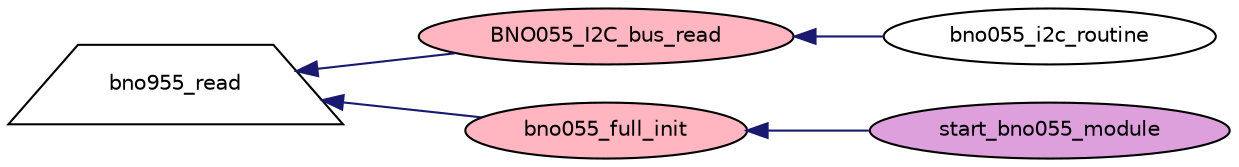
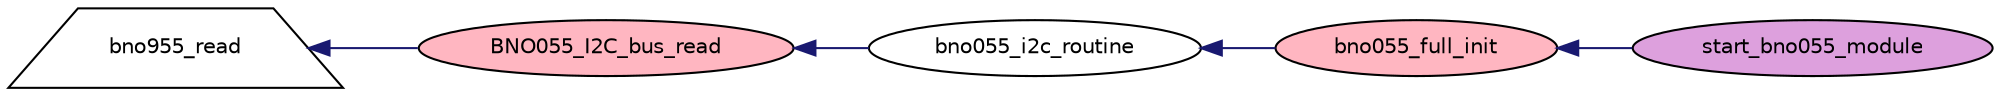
  digraph {
    rankdir=LR
    node [color=black fillcolor=white fontname=Helvetica fontsize=10 shape=ellipse style=filled]
    edge [color=midnightblue dir=back fontname=Helvetica fontsize=10 labelfontname=Helvetica labelfontsize=10 style=solid]
    n1 [fontcolor=black height=0.2 label=bno955_read shape=trapezium width=0.4]
    n2 [fillcolor=lightpink height=0.2 label=BNO055_I2C_bus_read width=0.4]
    n3 [height=0.2 label=bno055_i2c_routine width=0.4]
    n4 [fillcolor=lightpink height=0.2 label=bno055_full_init width=0.4]
    n5 [fillcolor=plum height=0.2 label=start_bno055_module width=0.4]
    n1 -> n2
    n2 -> n3
-   n1 -> n4
+   n3 -> n4
    n4 -> n5
  }
